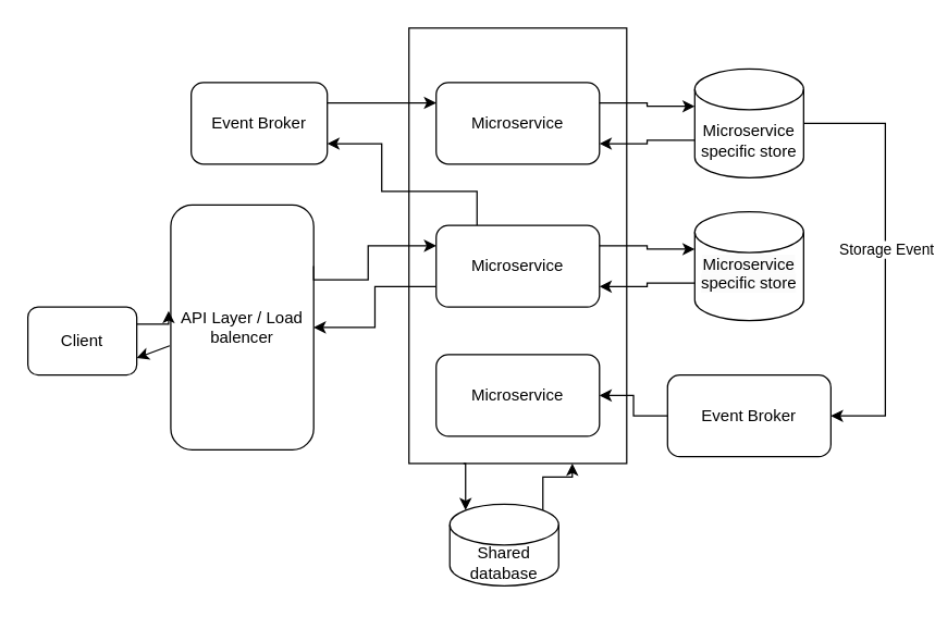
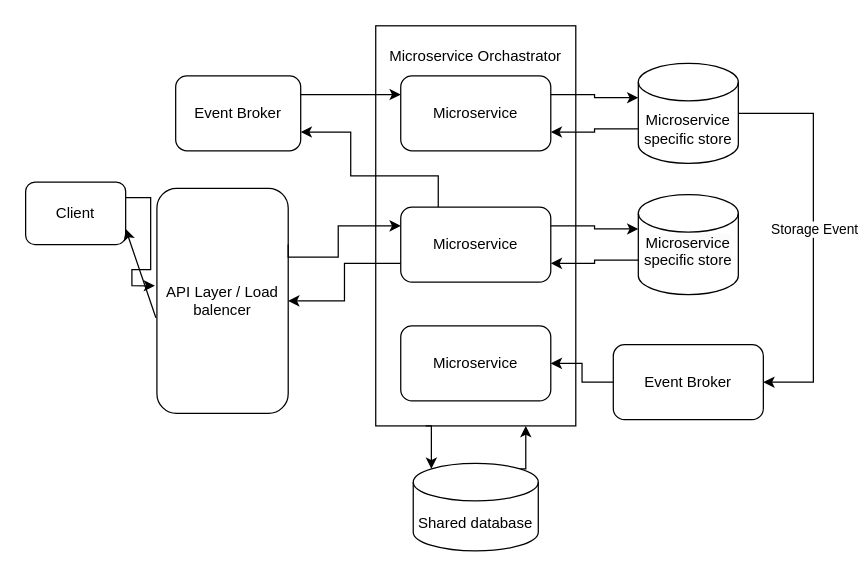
  <mxCell id="0" />
  <mxCell id="1" parent="0" />
- <mxCell id="2" value="Client" style="rounded=1;whiteSpace=wrap;html=1;" vertex="1" parent="1"><mxGeometry x="20" y="225" width="80" height="50" as="geometry" /></mxCell>
+ <mxCell id="2" value="Client" style="rounded=1;whiteSpace=wrap;html=1;" vertex="1" parent="1"><mxGeometry x="20" y="145" width="80" height="50" as="geometry" /></mxCell>
  <mxCell id="3" value="API Layer / Load balencer" style="rounded=1;whiteSpace=wrap;html=1;" vertex="1" parent="1"><mxGeometry x="125" y="150" width="105" height="180" as="geometry" /></mxCell>
  <mxCell id="4" value="Event Broker" style="rounded=1;whiteSpace=wrap;html=1;" vertex="1" parent="1"><mxGeometry x="140" y="60" width="100" height="60" as="geometry" /></mxCell>
  <mxCell id="5" value="" style="rounded=0;whiteSpace=wrap;html=1;" vertex="1" parent="1"><mxGeometry x="300" y="20" width="160" height="320" as="geometry" /></mxCell>
  <mxCell id="6" style="edgeStyle=orthogonalEdgeStyle;rounded=0;orthogonalLoop=1;jettySize=auto;html=1;exitX=0;exitY=0.75;exitDx=0;exitDy=0;entryX=1;entryY=0.5;entryDx=0;entryDy=0;" edge="1" parent="1" source="8" target="3"><mxGeometry relative="1" as="geometry" /></mxCell>
  <mxCell id="7" style="edgeStyle=orthogonalEdgeStyle;rounded=0;orthogonalLoop=1;jettySize=auto;html=1;exitX=0.25;exitY=0;exitDx=0;exitDy=0;entryX=1;entryY=0.75;entryDx=0;entryDy=0;" edge="1" parent="1" source="8" target="4"><mxGeometry relative="1" as="geometry"><Array as="points"><mxPoint x="350" y="140" /><mxPoint x="280" y="140" /><mxPoint x="280" y="105" /></Array></mxGeometry></mxCell>
  <mxCell id="8" value="Microservice" style="rounded=1;whiteSpace=wrap;html=1;" vertex="1" parent="1"><mxGeometry x="320" y="165" width="120" height="60" as="geometry" /></mxCell>
  <mxCell id="9" value="Microservice" style="rounded=1;whiteSpace=wrap;html=1;" vertex="1" parent="1"><mxGeometry x="320" y="60" width="120" height="60" as="geometry" /></mxCell>
  <mxCell id="10" value="Microservice" style="rounded=1;whiteSpace=wrap;html=1;" vertex="1" parent="1"><mxGeometry x="320" y="260" width="120" height="60" as="geometry" /></mxCell>
  <mxCell id="11" style="edgeStyle=orthogonalEdgeStyle;rounded=0;orthogonalLoop=1;jettySize=auto;html=1;exitX=0;exitY=0;exitDx=0;exitDy=52.5;exitPerimeter=0;entryX=1;entryY=0.75;entryDx=0;entryDy=0;" edge="1" parent="1" source="14" target="9"><mxGeometry relative="1" as="geometry" /></mxCell>
  <mxCell id="12" style="edgeStyle=orthogonalEdgeStyle;rounded=0;orthogonalLoop=1;jettySize=auto;html=1;exitX=1;exitY=0.5;exitDx=0;exitDy=0;exitPerimeter=0;entryX=1;entryY=0.5;entryDx=0;entryDy=0;" edge="1" parent="1" source="14" target="25"><mxGeometry relative="1" as="geometry"><Array as="points"><mxPoint x="650" y="90" /><mxPoint x="650" y="305" /></Array></mxGeometry></mxCell>
  <mxCell id="13" value="Storage Event" style="edgeLabel;html=1;align=center;verticalAlign=middle;resizable=0;points=[];" vertex="1" connectable="0" parent="12"><mxGeometry x="-0.033" relative="1" as="geometry"><mxPoint as="offset" /></mxGeometry></mxCell>
  <mxCell id="14" value="Microservice specific store" style="shape=cylinder3;whiteSpace=wrap;html=1;boundedLbl=1;backgroundOutline=1;size=15;" vertex="1" parent="1"><mxGeometry x="510" y="50" width="80" height="80" as="geometry" /></mxCell>
  <mxCell id="15" style="edgeStyle=orthogonalEdgeStyle;rounded=0;orthogonalLoop=1;jettySize=auto;html=1;exitX=0;exitY=0;exitDx=0;exitDy=52.5;exitPerimeter=0;entryX=1;entryY=0.75;entryDx=0;entryDy=0;" edge="1" parent="1" source="16" target="8"><mxGeometry relative="1" as="geometry" /></mxCell>
  <mxCell id="16" value="&#10;&lt;span style=&quot;color: rgb(0, 0, 0); font-family: Helvetica; font-size: 12px; font-style: normal; font-variant-ligatures: normal; font-variant-caps: normal; font-weight: 400; letter-spacing: normal; orphans: 2; text-align: center; text-indent: 0px; text-transform: none; widows: 2; word-spacing: 0px; -webkit-text-stroke-width: 0px; background-color: rgb(251, 251, 251); text-decoration-thickness: initial; text-decoration-style: initial; text-decoration-color: initial; float: none; display: inline !important;&quot;&gt;Microservice specific store&lt;/span&gt;&#10;&#10;" style="shape=cylinder3;whiteSpace=wrap;html=1;boundedLbl=1;backgroundOutline=1;size=15;" vertex="1" parent="1"><mxGeometry x="510" y="155" width="80" height="80" as="geometry" /></mxCell>
  <mxCell id="17" style="edgeStyle=orthogonalEdgeStyle;rounded=0;orthogonalLoop=1;jettySize=auto;html=1;exitX=0.855;exitY=0;exitDx=0;exitDy=4.35;exitPerimeter=0;entryX=0.75;entryY=1;entryDx=0;entryDy=0;" edge="1" parent="1" source="18" target="5"><mxGeometry relative="1" as="geometry" /></mxCell>
- <mxCell id="18" value="Shared database" style="shape=cylinder3;whiteSpace=wrap;html=1;boundedLbl=1;backgroundOutline=1;size=15;" vertex="1" parent="1"><mxGeometry x="330" y="370" width="80" height="60" as="geometry" /></mxCell>
+ <mxCell id="18" value="Shared database" style="shape=cylinder3;whiteSpace=wrap;html=1;boundedLbl=1;backgroundOutline=1;size=15;" vertex="1" parent="1"><mxGeometry x="330" y="370" width="100" height="70" as="geometry" /></mxCell>
  <mxCell id="19" style="edgeStyle=orthogonalEdgeStyle;rounded=0;orthogonalLoop=1;jettySize=auto;html=1;exitX=0.25;exitY=1;exitDx=0;exitDy=0;entryX=0.145;entryY=0;entryDx=0;entryDy=4.35;entryPerimeter=0;" edge="1" parent="1" source="5" target="18"><mxGeometry relative="1" as="geometry" /></mxCell>
  <mxCell id="20" style="edgeStyle=orthogonalEdgeStyle;rounded=0;orthogonalLoop=1;jettySize=auto;html=1;exitX=1;exitY=0.25;exitDx=0;exitDy=0;entryX=0;entryY=0;entryDx=0;entryDy=27.5;entryPerimeter=0;" edge="1" parent="1" source="9" target="14"><mxGeometry relative="1" as="geometry" /></mxCell>
  <mxCell id="21" style="edgeStyle=orthogonalEdgeStyle;rounded=0;orthogonalLoop=1;jettySize=auto;html=1;exitX=1;exitY=0.25;exitDx=0;exitDy=0;entryX=0;entryY=0;entryDx=0;entryDy=27.5;entryPerimeter=0;" edge="1" parent="1" source="8" target="16"><mxGeometry relative="1" as="geometry" /></mxCell>
  <mxCell id="22" style="edgeStyle=orthogonalEdgeStyle;rounded=0;orthogonalLoop=1;jettySize=auto;html=1;exitX=1;exitY=0.25;exitDx=0;exitDy=0;entryX=0;entryY=0.25;entryDx=0;entryDy=0;" edge="1" parent="1" source="3" target="8"><mxGeometry relative="1" as="geometry"><Array as="points"><mxPoint x="270" y="205" /><mxPoint x="270" y="180" /></Array></mxGeometry></mxCell>
  <mxCell id="23" style="edgeStyle=orthogonalEdgeStyle;rounded=0;orthogonalLoop=1;jettySize=auto;html=1;exitX=1;exitY=0.25;exitDx=0;exitDy=0;entryX=0;entryY=0.25;entryDx=0;entryDy=0;" edge="1" parent="1" source="4" target="9"><mxGeometry relative="1" as="geometry" /></mxCell>
  <mxCell id="24" style="edgeStyle=orthogonalEdgeStyle;rounded=0;orthogonalLoop=1;jettySize=auto;html=1;exitX=0;exitY=0.5;exitDx=0;exitDy=0;entryX=1;entryY=0.5;entryDx=0;entryDy=0;" edge="1" parent="1" source="25" target="10"><mxGeometry relative="1" as="geometry" /></mxCell>
  <mxCell id="25" value="Event Broker" style="rounded=1;whiteSpace=wrap;html=1;" vertex="1" parent="1"><mxGeometry x="490" y="275" width="120" height="60" as="geometry" /></mxCell>
  <mxCell id="26" style="edgeStyle=orthogonalEdgeStyle;rounded=0;orthogonalLoop=1;jettySize=auto;html=1;exitX=1;exitY=0.25;exitDx=0;exitDy=0;entryX=-0.015;entryY=0.433;entryDx=0;entryDy=0;entryPerimeter=0;" edge="1" parent="1" source="2" target="3"><mxGeometry relative="1" as="geometry" /></mxCell>
  <mxCell id="27" value="" style="endArrow=classic;html=1;rounded=0;exitX=-0.008;exitY=0.575;exitDx=0;exitDy=0;exitPerimeter=0;entryX=1;entryY=0.75;entryDx=0;entryDy=0;" edge="1" parent="1" source="3" target="2"><mxGeometry width="50" height="50" relative="1" as="geometry"><mxPoint x="220" y="310" as="sourcePoint" /><mxPoint x="270" y="260" as="targetPoint" /></mxGeometry></mxCell>
+ <mxCell id="28" value="Microservice Orchastrator" style="text;html=1;strokeColor=none;fillColor=none;align=center;verticalAlign=middle;whiteSpace=wrap;rounded=0;" vertex="1" parent="1"><mxGeometry x="300" y="30" width="160" height="30" as="geometry" /></mxCell>
